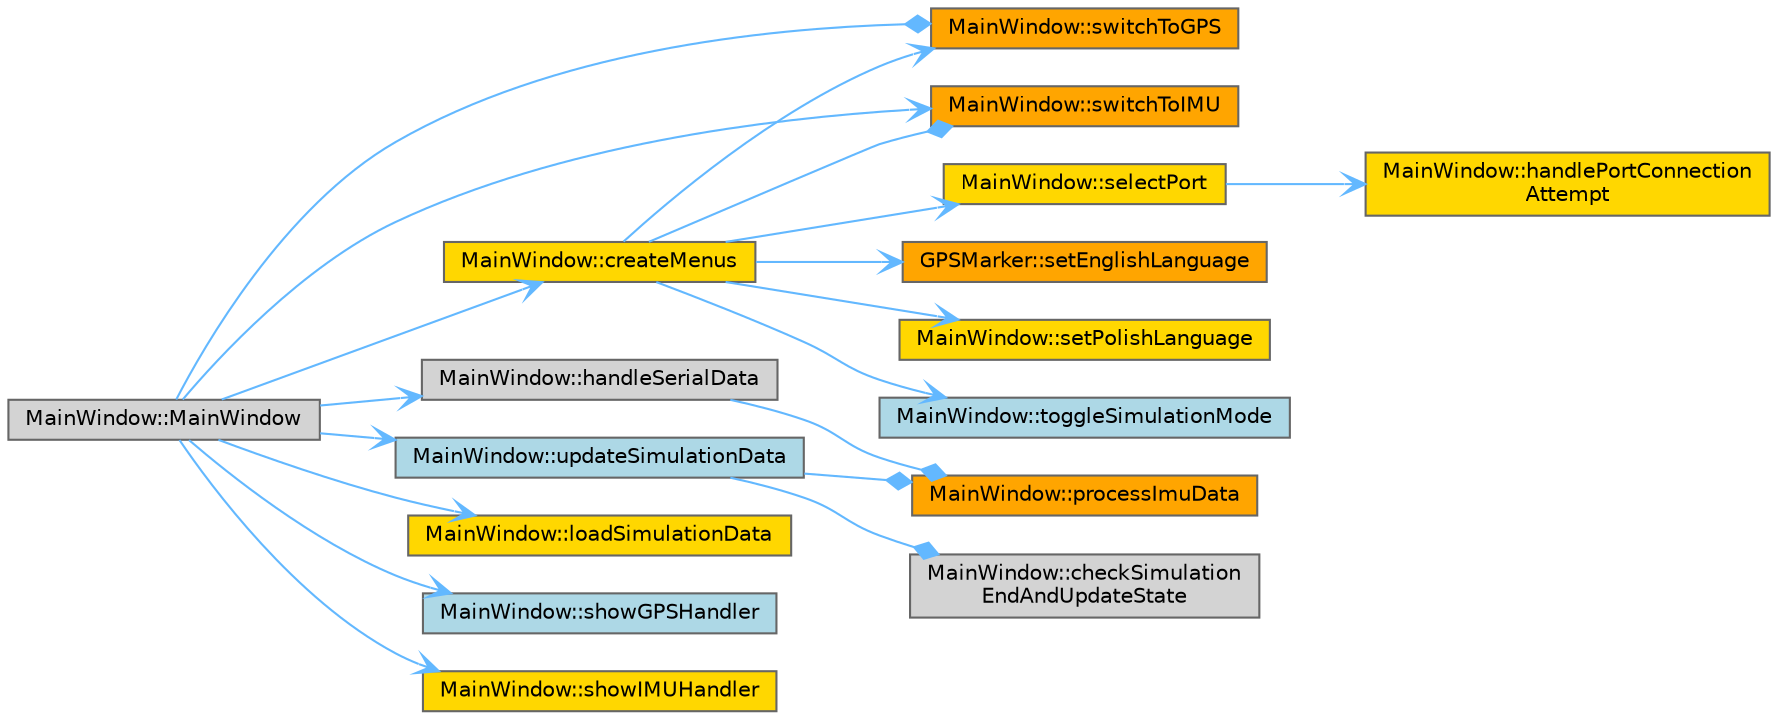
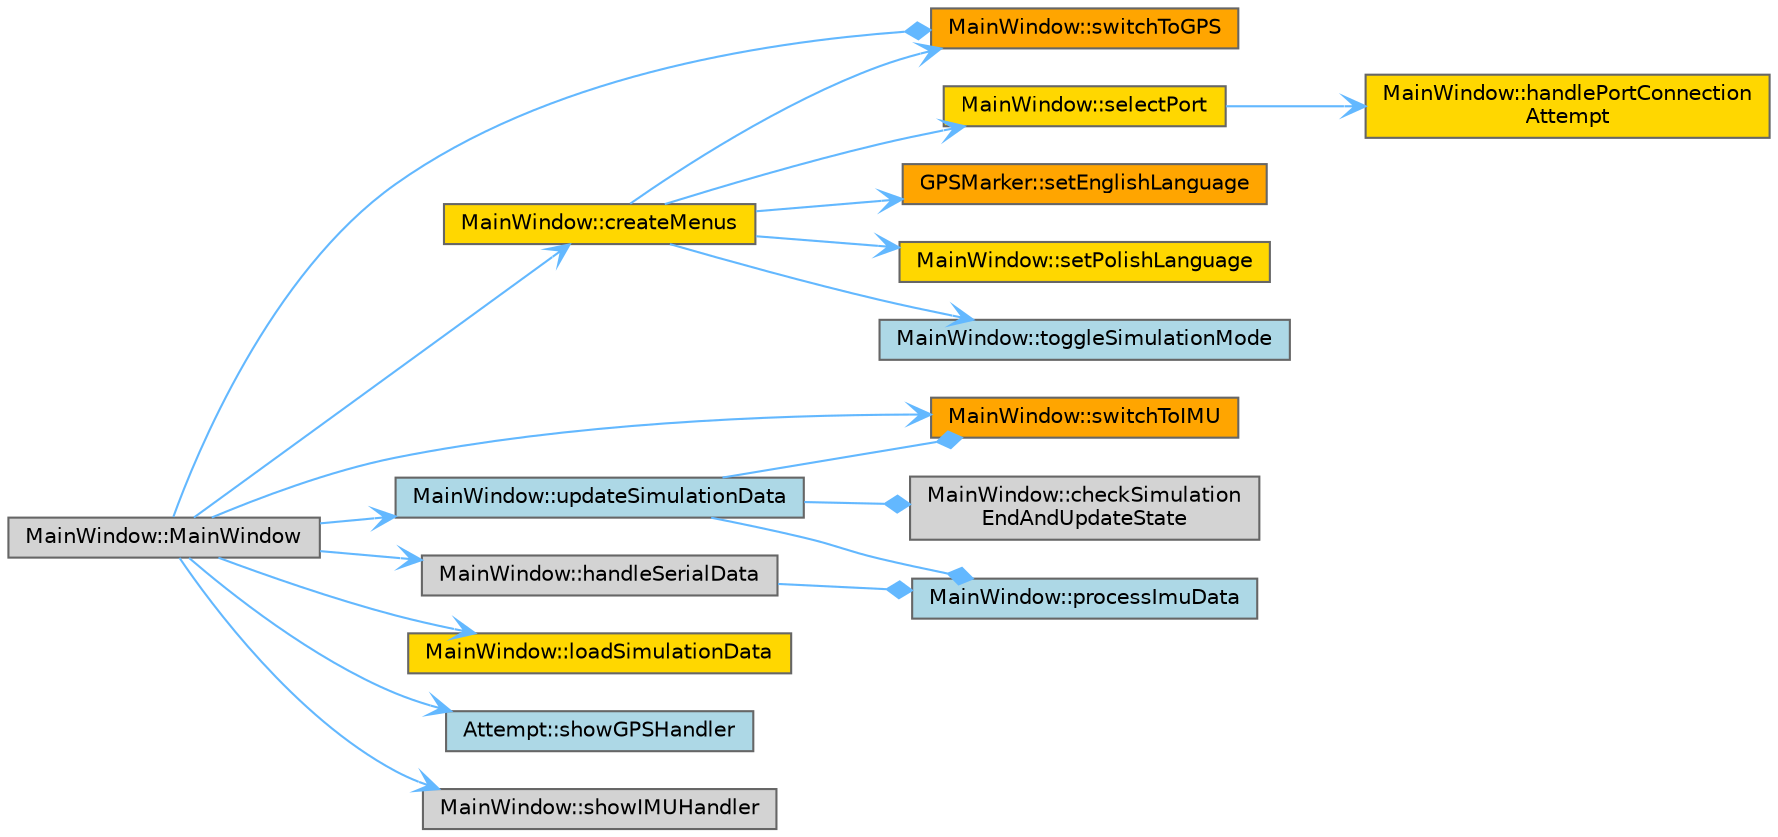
  digraph {
    rankdir=LR
    node [color=grey40 fillcolor=gold fontname=Helvetica fontsize=10 shape=box style=filled]
    edge [arrowhead=vee color=steelblue1 fontname=Helvetica fontsize=10 labelfontname=Helvetica labelfontsize=10 style=solid]
    n1 [color=gray40 fillcolor=lightgrey fontcolor=black height=0.2 label="MainWindow::MainWindow" width=0.4]
    n2 [height=0.2 label="MainWindow::createMenus" width=0.4]
    n3 [fillcolor=orange height=0.2 label="MainWindow::switchToGPS" width=0.4]
    n4 [fillcolor=orange height=0.2 label="MainWindow::switchToIMU" width=0.4]
    n5 [fillcolor=lightgrey height=0.2 label="MainWindow::handleSerialData" width=0.4]
    n6 [height=0.2 label="MainWindow::loadSimulationData" width=0.4]
-   n7 [fillcolor=lightblue height=0.2 label="MainWindow::showGPSHandler" width=0.4]
-   n8 [height=0.2 label="MainWindow::showIMUHandler" width=0.4]
+   n7 [fillcolor=lightblue height=0.2 label="Attempt::showGPSHandler" width=0.4]
+   n8 [fillcolor=lightgrey height=0.2 label="MainWindow::showIMUHandler" width=0.4]
    n9 [fillcolor=lightblue height=0.2 label="MainWindow::updateSimulationData" width=0.4]
    n10 [height=0.2 label="MainWindow::selectPort" width=0.4]
    n11 [fillcolor=orange height=0.2 label="GPSMarker::setEnglishLanguage" width=0.4]
    n12 [height=0.2 label="MainWindow::setPolishLanguage" width=0.4]
    n13 [fillcolor=lightblue height=0.2 label="MainWindow::toggleSimulationMode" width=0.4]
-   n14 [fillcolor=orange height=0.2 label="MainWindow::processImuData" width=0.4]
+   n14 [fillcolor=lightblue height=0.2 label="MainWindow::processImuData" width=0.4]
    n15 [fillcolor=lightgrey height=0.2 label="MainWindow::checkSimulation\lEndAndUpdateState" width=0.4]
    n16 [height=0.2 label="MainWindow::handlePortConnection\lAttempt" width=0.4]
    n1 -> n2
    n1 -> n3 [arrowhead=diamond]
    n1 -> n4
    n1 -> n5
    n1 -> n6
    n1 -> n7
    n1 -> n8
    n1 -> n9
    n2 -> n3
-   n2 -> n4 [arrowhead=diamond]
+   n9 -> n4 [arrowhead=diamond]
    n2 -> n10
    n2 -> n11
    n2 -> n12
    n2 -> n13
    n5 -> n14 [arrowhead=diamond]
    n9 -> n14 [arrowhead=diamond]
    n9 -> n15 [arrowhead=diamond]
    n10 -> n16
  }
